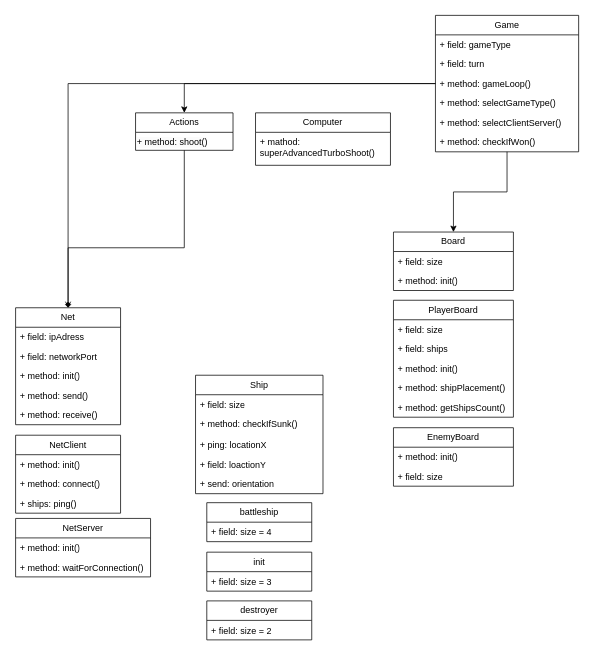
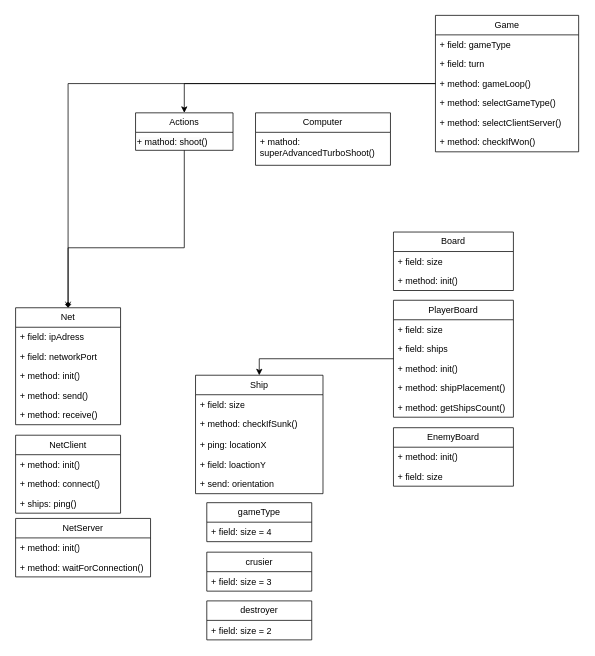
  <mxCell id="0" />
  <mxCell id="1" parent="0" />
  <mxCell id="2" value="Ship" style="swimlane;fontStyle=0;childLayout=stackLayout;horizontal=1;startSize=26;fillColor=none;horizontalStack=0;resizeParent=1;resizeParentMax=0;resizeLast=0;collapsible=1;marginBottom=0;whiteSpace=wrap;html=1;" vertex="1" parent="1"><mxGeometry x="260" y="500" width="170" height="158" as="geometry" /></mxCell>
  <mxCell id="3" value="+ field: size" style="text;strokeColor=none;fillColor=none;align=left;verticalAlign=top;spacingLeft=4;spacingRight=4;overflow=hidden;rotatable=0;points=[[0,0.5],[1,0.5]];portConstraint=eastwest;whiteSpace=wrap;html=1;" vertex="1" parent="2"><mxGeometry y="26" width="170" height="26" as="geometry" /></mxCell>
  <mxCell id="4" value="+ method: checkIfSunk()" style="text;strokeColor=none;fillColor=none;align=left;verticalAlign=top;spacingLeft=4;spacingRight=4;overflow=hidden;rotatable=0;points=[[0,0.5],[1,0.5]];portConstraint=eastwest;whiteSpace=wrap;html=1;" vertex="1" parent="2"><mxGeometry y="52" width="170" height="28" as="geometry" /></mxCell>
  <mxCell id="5" value="+ ping: locationX" style="text;strokeColor=none;fillColor=none;align=left;verticalAlign=top;spacingLeft=4;spacingRight=4;overflow=hidden;rotatable=0;points=[[0,0.5],[1,0.5]];portConstraint=eastwest;whiteSpace=wrap;html=1;" vertex="1" parent="2"><mxGeometry y="80" width="170" height="26" as="geometry" /></mxCell>
  <mxCell id="6" value="+ field: loactionY" style="text;strokeColor=none;fillColor=none;align=left;verticalAlign=top;spacingLeft=4;spacingRight=4;overflow=hidden;rotatable=0;points=[[0,0.5],[1,0.5]];portConstraint=eastwest;whiteSpace=wrap;html=1;" vertex="1" parent="2"><mxGeometry y="106" width="170" height="26" as="geometry" /></mxCell>
  <mxCell id="7" value="+ send: orientation" style="text;strokeColor=none;fillColor=none;align=left;verticalAlign=top;spacingLeft=4;spacingRight=4;overflow=hidden;rotatable=0;points=[[0,0.5],[1,0.5]];portConstraint=eastwest;whiteSpace=wrap;html=1;" vertex="1" parent="2"><mxGeometry y="132" width="170" height="26" as="geometry" /></mxCell>
- <mxCell id="8" value="battleship" style="swimlane;fontStyle=0;childLayout=stackLayout;horizontal=1;startSize=26;fillColor=none;horizontalStack=0;resizeParent=1;resizeParentMax=0;resizeLast=0;collapsible=1;marginBottom=0;whiteSpace=wrap;html=1;" vertex="1" parent="1"><mxGeometry x="275" y="670" width="140" height="52" as="geometry" /></mxCell>
+ <mxCell id="8" value="gameType" style="swimlane;fontStyle=0;childLayout=stackLayout;horizontal=1;startSize=26;fillColor=none;horizontalStack=0;resizeParent=1;resizeParentMax=0;resizeLast=0;collapsible=1;marginBottom=0;whiteSpace=wrap;html=1;" vertex="1" parent="1"><mxGeometry x="275" y="670" width="140" height="52" as="geometry" /></mxCell>
  <mxCell id="9" value="+ field: size = 4" style="text;strokeColor=none;fillColor=none;align=left;verticalAlign=top;spacingLeft=4;spacingRight=4;overflow=hidden;rotatable=0;points=[[0,0.5],[1,0.5]];portConstraint=eastwest;whiteSpace=wrap;html=1;" vertex="1" parent="8"><mxGeometry y="26" width="140" height="26" as="geometry" /></mxCell>
  <mxCell id="10" value="destroyer" style="swimlane;fontStyle=0;childLayout=stackLayout;horizontal=1;startSize=26;fillColor=none;horizontalStack=0;resizeParent=1;resizeParentMax=0;resizeLast=0;collapsible=1;marginBottom=0;whiteSpace=wrap;html=1;" vertex="1" parent="1"><mxGeometry x="275" y="801" width="140" height="52" as="geometry" /></mxCell>
  <mxCell id="11" value="+ field: size = 2" style="text;strokeColor=none;fillColor=none;align=left;verticalAlign=top;spacingLeft=4;spacingRight=4;overflow=hidden;rotatable=0;points=[[0,0.5],[1,0.5]];portConstraint=eastwest;whiteSpace=wrap;html=1;" vertex="1" parent="10"><mxGeometry y="26" width="140" height="26" as="geometry" /></mxCell>
- <mxCell id="12" value="init" style="swimlane;fontStyle=0;childLayout=stackLayout;horizontal=1;startSize=26;fillColor=none;horizontalStack=0;resizeParent=1;resizeParentMax=0;resizeLast=0;collapsible=1;marginBottom=0;whiteSpace=wrap;html=1;" vertex="1" parent="1"><mxGeometry x="275" y="736" width="140" height="52" as="geometry" /></mxCell>
+ <mxCell id="12" value="crusier" style="swimlane;fontStyle=0;childLayout=stackLayout;horizontal=1;startSize=26;fillColor=none;horizontalStack=0;resizeParent=1;resizeParentMax=0;resizeLast=0;collapsible=1;marginBottom=0;whiteSpace=wrap;html=1;" vertex="1" parent="1"><mxGeometry x="275" y="736" width="140" height="52" as="geometry" /></mxCell>
  <mxCell id="13" value="+ field: size = 3" style="text;strokeColor=none;fillColor=none;align=left;verticalAlign=top;spacingLeft=4;spacingRight=4;overflow=hidden;rotatable=0;points=[[0,0.5],[1,0.5]];portConstraint=eastwest;whiteSpace=wrap;html=1;" vertex="1" parent="12"><mxGeometry y="26" width="140" height="26" as="geometry" /></mxCell>
+ <mxCell id="14" style="edgeStyle=orthogonalEdgeStyle;rounded=0;orthogonalLoop=1;jettySize=auto;html=1;entryX=0.5;entryY=0;entryDx=0;entryDy=0;" edge="1" parent="1" source="15" target="2"><mxGeometry relative="1" as="geometry" /></mxCell>
  <mxCell id="15" value="PlayerBoard" style="swimlane;fontStyle=0;childLayout=stackLayout;horizontal=1;startSize=26;fillColor=none;horizontalStack=0;resizeParent=1;resizeParentMax=0;resizeLast=0;collapsible=1;marginBottom=0;whiteSpace=wrap;html=1;" vertex="1" parent="1"><mxGeometry x="524" y="400" width="160" height="156" as="geometry" /></mxCell>
  <mxCell id="16" value="+ field: size" style="text;strokeColor=none;fillColor=none;align=left;verticalAlign=top;spacingLeft=4;spacingRight=4;overflow=hidden;rotatable=0;points=[[0,0.5],[1,0.5]];portConstraint=eastwest;whiteSpace=wrap;html=1;" vertex="1" parent="15"><mxGeometry y="26" width="160" height="26" as="geometry" /></mxCell>
  <mxCell id="17" value="+ field: ships" style="text;strokeColor=none;fillColor=none;align=left;verticalAlign=top;spacingLeft=4;spacingRight=4;overflow=hidden;rotatable=0;points=[[0,0.5],[1,0.5]];portConstraint=eastwest;whiteSpace=wrap;html=1;" vertex="1" parent="15"><mxGeometry y="52" width="160" height="26" as="geometry" /></mxCell>
  <mxCell id="18" value="+ method: init()" style="text;strokeColor=none;fillColor=none;align=left;verticalAlign=top;spacingLeft=4;spacingRight=4;overflow=hidden;rotatable=0;points=[[0,0.5],[1,0.5]];portConstraint=eastwest;whiteSpace=wrap;html=1;" vertex="1" parent="15"><mxGeometry y="78" width="160" height="26" as="geometry" /></mxCell>
  <mxCell id="19" value="+ method: shipPlacement()" style="text;strokeColor=none;fillColor=none;align=left;verticalAlign=top;spacingLeft=4;spacingRight=4;overflow=hidden;rotatable=0;points=[[0,0.5],[1,0.5]];portConstraint=eastwest;whiteSpace=wrap;html=1;" vertex="1" parent="15"><mxGeometry y="104" width="160" height="26" as="geometry" /></mxCell>
  <mxCell id="20" value="+ method: getShipsCount()" style="text;strokeColor=none;fillColor=none;align=left;verticalAlign=top;spacingLeft=4;spacingRight=4;overflow=hidden;rotatable=0;points=[[0,0.5],[1,0.5]];portConstraint=eastwest;whiteSpace=wrap;html=1;" vertex="1" parent="15"><mxGeometry y="130" width="160" height="26" as="geometry" /></mxCell>
  <mxCell id="21" value="Actions" style="swimlane;fontStyle=0;childLayout=stackLayout;horizontal=1;startSize=26;fillColor=none;horizontalStack=0;resizeParent=1;resizeParentMax=0;resizeLast=0;collapsible=1;marginBottom=0;whiteSpace=wrap;html=1;" vertex="1" parent="1"><mxGeometry x="180" y="150" width="130" height="50" as="geometry" /></mxCell>
- <mxCell id="22" value="&lt;span style=&quot;color: rgb(0, 0, 0); font-family: Helvetica; font-size: 12px; font-style: normal; font-variant-ligatures: normal; font-variant-caps: normal; font-weight: 400; letter-spacing: normal; orphans: 2; text-align: left; text-indent: 0px; text-transform: none; widows: 2; word-spacing: 0px; -webkit-text-stroke-width: 0px; background-color: rgb(251, 251, 251); text-decoration-thickness: initial; text-decoration-style: initial; text-decoration-color: initial; float: none; display: inline !important;&quot;&gt;+ method: shoot()&lt;/span&gt;" style="text;whiteSpace=wrap;html=1;" vertex="1" parent="21"><mxGeometry y="26" width="130" height="24" as="geometry" /></mxCell>
+ <mxCell id="22" value="&lt;span style=&quot;color: rgb(0, 0, 0); font-family: Helvetica; font-size: 12px; font-style: normal; font-variant-ligatures: normal; font-variant-caps: normal; font-weight: 400; letter-spacing: normal; orphans: 2; text-align: left; text-indent: 0px; text-transform: none; widows: 2; word-spacing: 0px; -webkit-text-stroke-width: 0px; background-color: rgb(251, 251, 251); text-decoration-thickness: initial; text-decoration-style: initial; text-decoration-color: initial; float: none; display: inline !important;&quot;&gt;+ mathod: shoot()&lt;/span&gt;" style="text;whiteSpace=wrap;html=1;" vertex="1" parent="21"><mxGeometry y="26" width="130" height="24" as="geometry" /></mxCell>
  <mxCell id="23" value="EnemyBoard" style="swimlane;fontStyle=0;childLayout=stackLayout;horizontal=1;startSize=26;fillColor=none;horizontalStack=0;resizeParent=1;resizeParentMax=0;resizeLast=0;collapsible=1;marginBottom=0;whiteSpace=wrap;html=1;" vertex="1" parent="1"><mxGeometry x="524" y="570" width="160" height="78" as="geometry" /></mxCell>
  <mxCell id="24" value="+ method: init()" style="text;strokeColor=none;fillColor=none;align=left;verticalAlign=top;spacingLeft=4;spacingRight=4;overflow=hidden;rotatable=0;points=[[0,0.5],[1,0.5]];portConstraint=eastwest;whiteSpace=wrap;html=1;" vertex="1" parent="23"><mxGeometry y="26" width="160" height="26" as="geometry" /></mxCell>
  <mxCell id="25" value="+ field: size" style="text;strokeColor=none;fillColor=none;align=left;verticalAlign=top;spacingLeft=4;spacingRight=4;overflow=hidden;rotatable=0;points=[[0,0.5],[1,0.5]];portConstraint=eastwest;whiteSpace=wrap;html=1;" vertex="1" parent="23"><mxGeometry y="52" width="160" height="26" as="geometry" /></mxCell>
  <mxCell id="26" value="Board" style="swimlane;fontStyle=0;childLayout=stackLayout;horizontal=1;startSize=26;fillColor=none;horizontalStack=0;resizeParent=1;resizeParentMax=0;resizeLast=0;collapsible=1;marginBottom=0;whiteSpace=wrap;html=1;" vertex="1" parent="1"><mxGeometry x="524" y="309" width="160" height="78" as="geometry" /></mxCell>
  <mxCell id="27" value="+ field: size" style="text;strokeColor=none;fillColor=none;align=left;verticalAlign=top;spacingLeft=4;spacingRight=4;overflow=hidden;rotatable=0;points=[[0,0.5],[1,0.5]];portConstraint=eastwest;whiteSpace=wrap;html=1;" vertex="1" parent="26"><mxGeometry y="26" width="160" height="26" as="geometry" /></mxCell>
  <mxCell id="28" value="+ method: init()" style="text;strokeColor=none;fillColor=none;align=left;verticalAlign=top;spacingLeft=4;spacingRight=4;overflow=hidden;rotatable=0;points=[[0,0.5],[1,0.5]];portConstraint=eastwest;whiteSpace=wrap;html=1;" vertex="1" parent="26"><mxGeometry y="52" width="160" height="26" as="geometry" /></mxCell>
  <mxCell id="29" value="NetClient" style="swimlane;fontStyle=0;childLayout=stackLayout;horizontal=1;startSize=26;fillColor=none;horizontalStack=0;resizeParent=1;resizeParentMax=0;resizeLast=0;collapsible=1;marginBottom=0;whiteSpace=wrap;html=1;" vertex="1" parent="1"><mxGeometry x="20" y="580" width="140" height="104" as="geometry" /></mxCell>
  <mxCell id="30" value="+ method: init()" style="text;strokeColor=none;fillColor=none;align=left;verticalAlign=top;spacingLeft=4;spacingRight=4;overflow=hidden;rotatable=0;points=[[0,0.5],[1,0.5]];portConstraint=eastwest;whiteSpace=wrap;html=1;" vertex="1" parent="29"><mxGeometry y="26" width="140" height="26" as="geometry" /></mxCell>
  <mxCell id="31" value="+ method: connect()" style="text;strokeColor=none;fillColor=none;align=left;verticalAlign=top;spacingLeft=4;spacingRight=4;overflow=hidden;rotatable=0;points=[[0,0.5],[1,0.5]];portConstraint=eastwest;whiteSpace=wrap;html=1;" vertex="1" parent="29"><mxGeometry y="52" width="140" height="26" as="geometry" /></mxCell>
  <mxCell id="32" value="+ ships: ping()" style="text;strokeColor=none;fillColor=none;align=left;verticalAlign=top;spacingLeft=4;spacingRight=4;overflow=hidden;rotatable=0;points=[[0,0.5],[1,0.5]];portConstraint=eastwest;whiteSpace=wrap;html=1;" vertex="1" parent="29"><mxGeometry y="78" width="140" height="26" as="geometry" /></mxCell>
  <mxCell id="33" value="Net" style="swimlane;fontStyle=0;childLayout=stackLayout;horizontal=1;startSize=26;fillColor=none;horizontalStack=0;resizeParent=1;resizeParentMax=0;resizeLast=0;collapsible=1;marginBottom=0;whiteSpace=wrap;html=1;" vertex="1" parent="1"><mxGeometry x="20" y="410" width="140" height="156" as="geometry" /></mxCell>
  <mxCell id="34" value="+ field: ipAdress" style="text;strokeColor=none;fillColor=none;align=left;verticalAlign=top;spacingLeft=4;spacingRight=4;overflow=hidden;rotatable=0;points=[[0,0.5],[1,0.5]];portConstraint=eastwest;whiteSpace=wrap;html=1;" vertex="1" parent="33"><mxGeometry y="26" width="140" height="26" as="geometry" /></mxCell>
  <mxCell id="35" value="+ field: networkPort" style="text;strokeColor=none;fillColor=none;align=left;verticalAlign=top;spacingLeft=4;spacingRight=4;overflow=hidden;rotatable=0;points=[[0,0.5],[1,0.5]];portConstraint=eastwest;whiteSpace=wrap;html=1;" vertex="1" parent="33"><mxGeometry y="52" width="140" height="26" as="geometry" /></mxCell>
  <mxCell id="36" value="+ method: init()" style="text;strokeColor=none;fillColor=none;align=left;verticalAlign=top;spacingLeft=4;spacingRight=4;overflow=hidden;rotatable=0;points=[[0,0.5],[1,0.5]];portConstraint=eastwest;whiteSpace=wrap;html=1;" vertex="1" parent="33"><mxGeometry y="78" width="140" height="26" as="geometry" /></mxCell>
  <mxCell id="37" value="+ method: send()" style="text;strokeColor=none;fillColor=none;align=left;verticalAlign=top;spacingLeft=4;spacingRight=4;overflow=hidden;rotatable=0;points=[[0,0.5],[1,0.5]];portConstraint=eastwest;whiteSpace=wrap;html=1;" vertex="1" parent="33"><mxGeometry y="104" width="140" height="26" as="geometry" /></mxCell>
  <mxCell id="38" value="+ method: receive()" style="text;strokeColor=none;fillColor=none;align=left;verticalAlign=top;spacingLeft=4;spacingRight=4;overflow=hidden;rotatable=0;points=[[0,0.5],[1,0.5]];portConstraint=eastwest;whiteSpace=wrap;html=1;" vertex="1" parent="33"><mxGeometry y="130" width="140" height="26" as="geometry" /></mxCell>
  <mxCell id="39" value="NetServer" style="swimlane;fontStyle=0;childLayout=stackLayout;horizontal=1;startSize=26;fillColor=none;horizontalStack=0;resizeParent=1;resizeParentMax=0;resizeLast=0;collapsible=1;marginBottom=0;whiteSpace=wrap;html=1;" vertex="1" parent="1"><mxGeometry x="20" y="691" width="180" height="78" as="geometry" /></mxCell>
  <mxCell id="40" value="+ method: init()" style="text;strokeColor=none;fillColor=none;align=left;verticalAlign=top;spacingLeft=4;spacingRight=4;overflow=hidden;rotatable=0;points=[[0,0.5],[1,0.5]];portConstraint=eastwest;whiteSpace=wrap;html=1;" vertex="1" parent="39"><mxGeometry y="26" width="180" height="26" as="geometry" /></mxCell>
  <mxCell id="41" value="+ method: waitForConnection()" style="text;strokeColor=none;fillColor=none;align=left;verticalAlign=top;spacingLeft=4;spacingRight=4;overflow=hidden;rotatable=0;points=[[0,0.5],[1,0.5]];portConstraint=eastwest;whiteSpace=wrap;html=1;" vertex="1" parent="39"><mxGeometry y="52" width="180" height="26" as="geometry" /></mxCell>
  <mxCell id="42" style="edgeStyle=orthogonalEdgeStyle;rounded=0;orthogonalLoop=1;jettySize=auto;html=1;endArrow=open;" edge="1" parent="1" source="45" target="33"><mxGeometry relative="1" as="geometry" /></mxCell>
- <mxCell id="43" style="edgeStyle=orthogonalEdgeStyle;rounded=0;orthogonalLoop=1;jettySize=auto;html=1;" edge="1" parent="1" source="45" target="26"><mxGeometry relative="1" as="geometry" /></mxCell>
  <mxCell id="44" style="edgeStyle=orthogonalEdgeStyle;rounded=0;orthogonalLoop=1;jettySize=auto;html=1;entryX=0.5;entryY=0;entryDx=0;entryDy=0;" edge="1" parent="1" source="45" target="21"><mxGeometry relative="1" as="geometry" /></mxCell>
  <mxCell id="45" value="Game" style="swimlane;fontStyle=0;childLayout=stackLayout;horizontal=1;startSize=26;fillColor=none;horizontalStack=0;resizeParent=1;resizeParentMax=0;resizeLast=0;collapsible=1;marginBottom=0;whiteSpace=wrap;html=1;" vertex="1" parent="1"><mxGeometry x="580" y="20" width="191" height="182" as="geometry" /></mxCell>
  <mxCell id="46" value="+ field: gameType" style="text;strokeColor=none;fillColor=none;align=left;verticalAlign=top;spacingLeft=4;spacingRight=4;overflow=hidden;rotatable=0;points=[[0,0.5],[1,0.5]];portConstraint=eastwest;whiteSpace=wrap;html=1;" vertex="1" parent="45"><mxGeometry y="26" width="191" height="26" as="geometry" /></mxCell>
  <mxCell id="47" value="+ field: turn" style="text;strokeColor=none;fillColor=none;align=left;verticalAlign=top;spacingLeft=4;spacingRight=4;overflow=hidden;rotatable=0;points=[[0,0.5],[1,0.5]];portConstraint=eastwest;whiteSpace=wrap;html=1;" vertex="1" parent="45"><mxGeometry y="52" width="191" height="26" as="geometry" /></mxCell>
  <mxCell id="48" value="+ method: gameLoop()" style="text;strokeColor=none;fillColor=none;align=left;verticalAlign=top;spacingLeft=4;spacingRight=4;overflow=hidden;rotatable=0;points=[[0,0.5],[1,0.5]];portConstraint=eastwest;whiteSpace=wrap;html=1;" vertex="1" parent="45"><mxGeometry y="78" width="191" height="26" as="geometry" /></mxCell>
  <mxCell id="49" value="+ method: selectGameType()" style="text;strokeColor=none;fillColor=none;align=left;verticalAlign=top;spacingLeft=4;spacingRight=4;overflow=hidden;rotatable=0;points=[[0,0.5],[1,0.5]];portConstraint=eastwest;whiteSpace=wrap;html=1;" vertex="1" parent="45"><mxGeometry y="104" width="191" height="26" as="geometry" /></mxCell>
  <mxCell id="50" value="+ method: selectClientServer()" style="text;strokeColor=none;fillColor=none;align=left;verticalAlign=top;spacingLeft=4;spacingRight=4;overflow=hidden;rotatable=0;points=[[0,0.5],[1,0.5]];portConstraint=eastwest;whiteSpace=wrap;html=1;" vertex="1" parent="45"><mxGeometry y="130" width="191" height="26" as="geometry" /></mxCell>
  <mxCell id="51" value="+ method: checkIfWon()" style="text;strokeColor=none;fillColor=none;align=left;verticalAlign=top;spacingLeft=4;spacingRight=4;overflow=hidden;rotatable=0;points=[[0,0.5],[1,0.5]];portConstraint=eastwest;whiteSpace=wrap;html=1;" vertex="1" parent="45"><mxGeometry y="156" width="191" height="26" as="geometry" /></mxCell>
  <mxCell id="52" value="Computer" style="swimlane;fontStyle=0;childLayout=stackLayout;horizontal=1;startSize=26;fillColor=none;horizontalStack=0;resizeParent=1;resizeParentMax=0;resizeLast=0;collapsible=1;marginBottom=0;whiteSpace=wrap;html=1;" vertex="1" parent="1"><mxGeometry x="340" y="150" width="180" height="70" as="geometry" /></mxCell>
  <mxCell id="53" value="+ mathod: superAdvancedTurboShoot()" style="text;strokeColor=none;fillColor=none;align=left;verticalAlign=top;spacingLeft=4;spacingRight=4;overflow=hidden;rotatable=0;points=[[0,0.5],[1,0.5]];portConstraint=eastwest;whiteSpace=wrap;html=1;" vertex="1" parent="52"><mxGeometry y="26" width="180" height="44" as="geometry" /></mxCell>
  <mxCell id="54" style="edgeStyle=orthogonalEdgeStyle;rounded=0;orthogonalLoop=1;jettySize=auto;html=1;entryX=0.5;entryY=0;entryDx=0;entryDy=0;endArrow=diamond;" edge="1" parent="1" source="22" target="33"><mxGeometry relative="1" as="geometry"><Array as="points"><mxPoint x="245" y="330" /><mxPoint x="90" y="330" /></Array></mxGeometry></mxCell>
